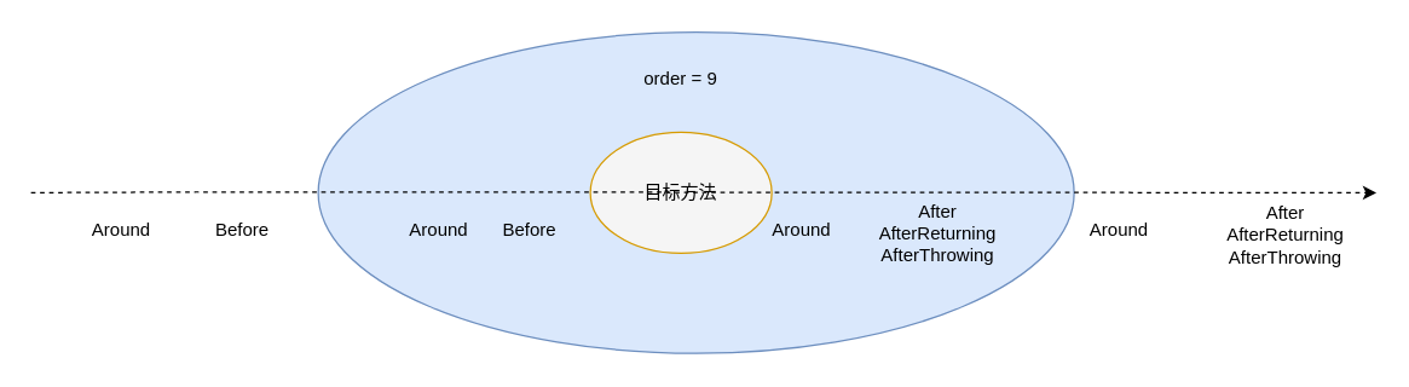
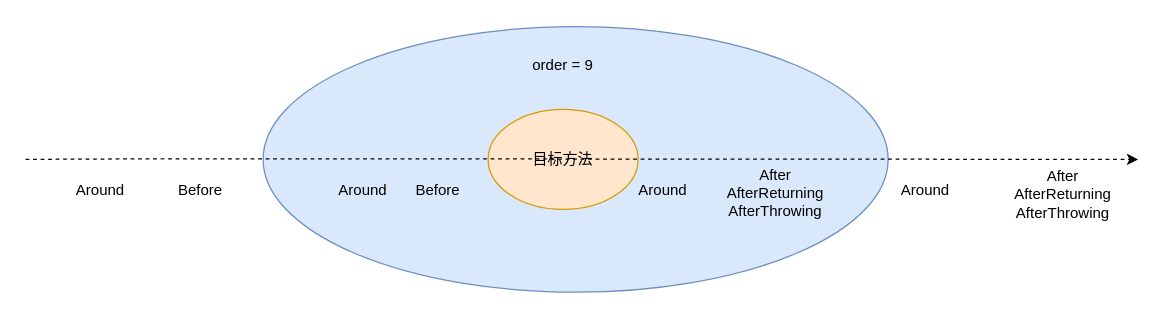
  <mxCell id="0" />
  <mxCell id="1" parent="0" />
  <mxCell id="2" value="" style="ellipse;whiteSpace=wrap;html=1;fillColor=#dae8fc;strokeColor=#6c8ebf;" parent="1" vertex="1"><mxGeometry x="210" y="20.75" width="500" height="212.5" as="geometry" /></mxCell>
- <mxCell id="3" value="目标方法" style="ellipse;whiteSpace=wrap;html=1;fillColor=#f5f5f5;strokeColor=#d79b00;" parent="1" vertex="1"><mxGeometry x="390" y="87" width="120" height="80" as="geometry" /></mxCell>
+ <mxCell id="3" value="目标方法" style="ellipse;whiteSpace=wrap;html=1;fillColor=#ffe6cc;strokeColor=#d79b00;" parent="1" vertex="1"><mxGeometry x="390" y="87" width="120" height="80" as="geometry" /></mxCell>
  <mxCell id="4" value="" style="endArrow=classic;html=1;rounded=0;dashed=1;" parent="1" edge="1"><mxGeometry width="50" height="50" relative="1" as="geometry"><mxPoint x="20" y="127" as="sourcePoint" /><mxPoint x="910" y="127" as="targetPoint" /><Array as="points"><mxPoint x="130" y="126.5" /></Array></mxGeometry></mxCell>
  <mxCell id="5" value="Around" style="text;html=1;strokeColor=none;fillColor=none;align=center;verticalAlign=middle;whiteSpace=wrap;rounded=0;" parent="1" vertex="1"><mxGeometry x="260" y="137" width="60" height="30" as="geometry" /></mxCell>
  <mxCell id="6" value="Before" style="text;html=1;strokeColor=none;fillColor=none;align=center;verticalAlign=middle;whiteSpace=wrap;rounded=0;" parent="1" vertex="1"><mxGeometry x="320" y="137" width="60" height="30" as="geometry" /></mxCell>
  <mxCell id="7" value="Around" style="text;html=1;strokeColor=none;fillColor=none;align=center;verticalAlign=middle;whiteSpace=wrap;rounded=0;" parent="1" vertex="1"><mxGeometry x="500" y="137" width="60" height="30" as="geometry" /></mxCell>
  <mxCell id="8" value="After&lt;span&gt;&lt;br&gt;AfterReturning&lt;br&gt;&lt;/span&gt;AfterThrowing&lt;span&gt;&lt;br&gt;&lt;/span&gt;" style="text;html=1;strokeColor=none;fillColor=none;align=center;verticalAlign=middle;whiteSpace=wrap;rounded=0;" parent="1" vertex="1"><mxGeometry x="590" y="139" width="60" height="30" as="geometry" /></mxCell>
  <mxCell id="9" value="order = 9" style="text;html=1;strokeColor=none;fillColor=none;align=center;verticalAlign=middle;whiteSpace=wrap;rounded=0;" parent="1" vertex="1"><mxGeometry x="420" y="37" width="60" height="30" as="geometry" /></mxCell>
  <mxCell id="10" value="Around" style="text;html=1;strokeColor=none;fillColor=none;align=center;verticalAlign=middle;whiteSpace=wrap;rounded=0;" parent="1" vertex="1"><mxGeometry x="50" y="137" width="60" height="30" as="geometry" /></mxCell>
  <mxCell id="11" value="Before" style="text;html=1;strokeColor=none;fillColor=none;align=center;verticalAlign=middle;whiteSpace=wrap;rounded=0;" parent="1" vertex="1"><mxGeometry x="130" y="137" width="60" height="30" as="geometry" /></mxCell>
  <mxCell id="12" value="Around" style="text;html=1;strokeColor=none;fillColor=none;align=center;verticalAlign=middle;whiteSpace=wrap;rounded=0;" parent="1" vertex="1"><mxGeometry x="710" y="137" width="60" height="30" as="geometry" /></mxCell>
  <mxCell id="13" value="After&lt;span&gt;&lt;br&gt;AfterReturning&lt;br&gt;&lt;/span&gt;AfterThrowing&lt;span&gt;&lt;br&gt;&lt;/span&gt;" style="text;html=1;strokeColor=none;fillColor=none;align=center;verticalAlign=middle;whiteSpace=wrap;rounded=0;" parent="1" vertex="1"><mxGeometry x="820" y="140" width="60" height="30" as="geometry" /></mxCell>
